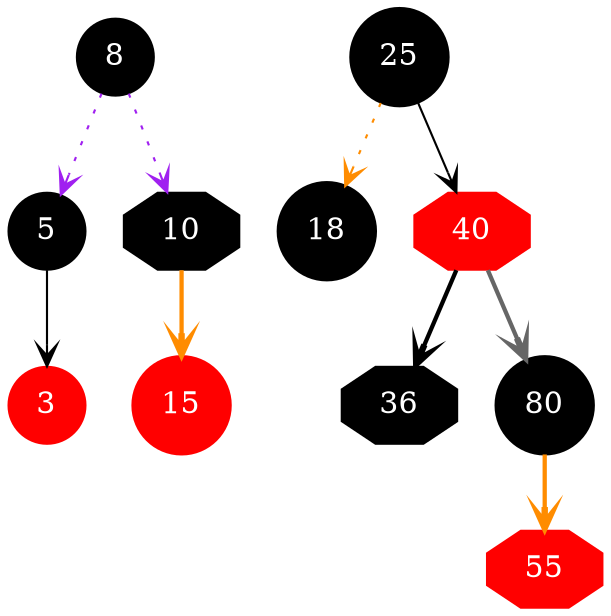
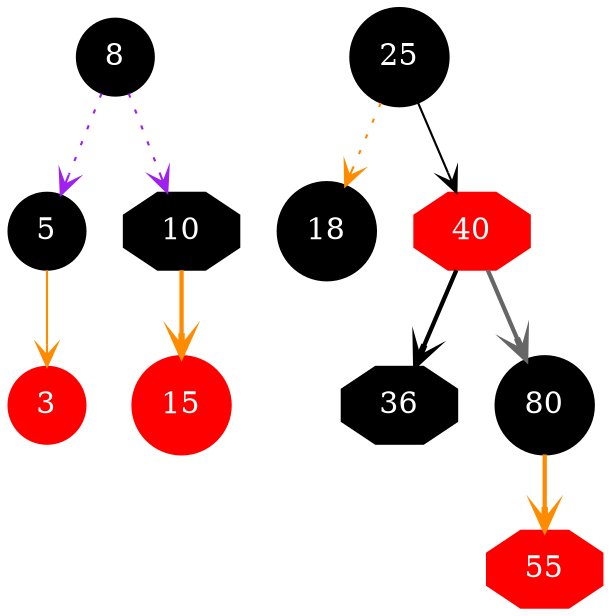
  digraph {
    node [color=black fontcolor=white shape=circle style=filled]
    edge [arrowhead=vee color=darkorange style=bold]
    8
    5
    10 [shape=octagon]
    25
    18
    40 [color=red shape=octagon]
    3 [color=red]
    15 [color=red]
    36 [shape=octagon]
    80
    55 [color=red shape=octagon]
    8 -> 5 [color=purple style=dotted]
    8 -> 10 [color=purple style=dotted]
-   5 -> 3 [color=black style=solid]
+   5 -> 3 [style=solid]
    10 -> 15
    25 -> 18 [style=dotted]
    25 -> 40 [color=black style=solid]
    40 -> 36 [color=black]
    40 -> 80 [color=gray40]
    80 -> 55
  }
